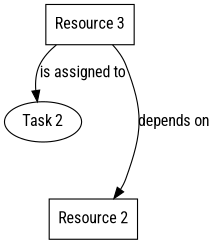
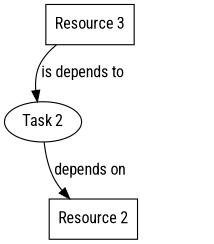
  digraph {
    fontname="Roboto Condensed"
    rankdir=TB
    node [fontname="Roboto Condensed" shape=box]
    edge [fontname="Roboto Condensed"]
    n1 [label="Resource 3"]
    "Task 2" [shape=oval]
    "Resource 2"
-   n1 -> "Task 2" [label="is assigned to"]
-   n1 -> "Resource 2" [label="depends on"]
+   n1 -> "Task 2" [label="is depends to"]
+   "Task 2" -> "Resource 2" [label="depends on"]
  }
